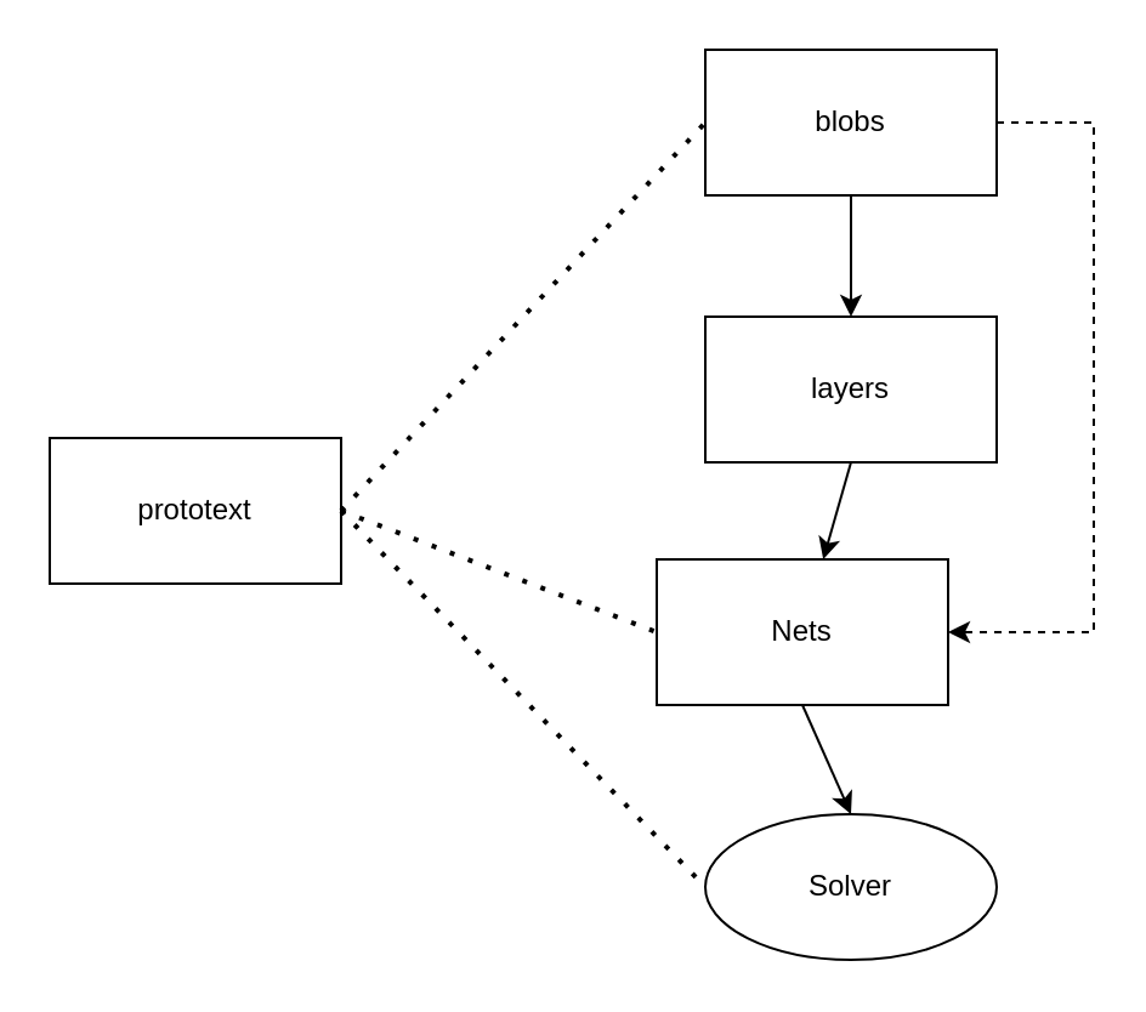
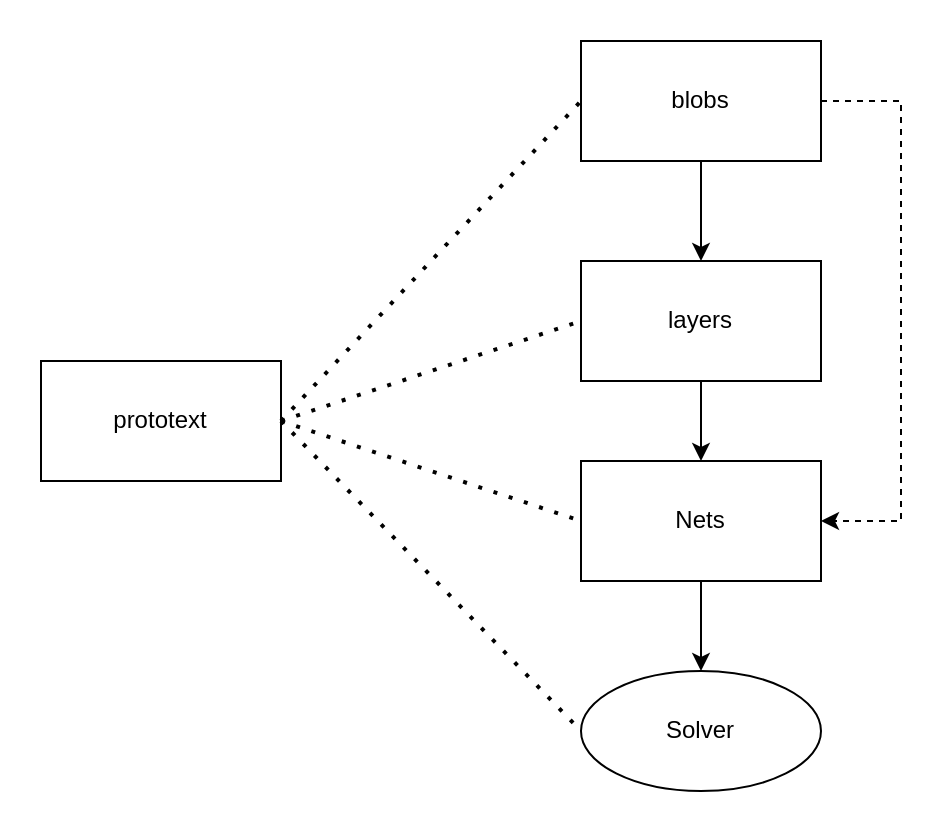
  <mxCell id="0" />
  <mxCell id="1" parent="0" />
  <mxCell id="2" value="prototext" style="rounded=0;whiteSpace=wrap;html=1;" vertex="1" parent="1"><mxGeometry x="20" y="180" width="120" height="60" as="geometry" /></mxCell>
  <mxCell id="3" value="blobs" style="rounded=0;whiteSpace=wrap;html=1;" vertex="1" parent="1"><mxGeometry x="290" y="20" width="120" height="60" as="geometry" /></mxCell>
  <mxCell id="4" value="layers&lt;br&gt;" style="rounded=0;whiteSpace=wrap;html=1;" vertex="1" parent="1"><mxGeometry x="290" y="130" width="120" height="60" as="geometry" /></mxCell>
- <mxCell id="5" value="Nets" style="rounded=0;whiteSpace=wrap;html=1;" vertex="1" parent="1"><mxGeometry x="270" y="230" width="120" height="60" as="geometry" /></mxCell>
+ <mxCell id="5" value="Nets" style="rounded=0;whiteSpace=wrap;html=1;" vertex="1" parent="1"><mxGeometry x="290" y="230" width="120" height="60" as="geometry" /></mxCell>
  <mxCell id="6" value="Solver" style="ellipse;whiteSpace=wrap;html=1;" vertex="1" parent="1"><mxGeometry x="290" y="335" width="120" height="60" as="geometry" /></mxCell>
  <mxCell id="7" value="" style="endArrow=classic;html=1;rounded=0;exitX=0.5;exitY=1;exitDx=0;exitDy=0;entryX=0.5;entryY=0;entryDx=0;entryDy=0;" edge="1" parent="1" source="3" target="4"><mxGeometry width="50" height="50" relative="1" as="geometry"><mxPoint x="160" y="200" as="sourcePoint" /><mxPoint x="210" y="150" as="targetPoint" /></mxGeometry></mxCell>
  <mxCell id="8" value="" style="endArrow=classic;html=1;rounded=0;exitX=0.5;exitY=1;exitDx=0;exitDy=0;" edge="1" parent="1" source="4" target="5"><mxGeometry width="50" height="50" relative="1" as="geometry"><mxPoint x="500" y="250" as="sourcePoint" /><mxPoint x="550" y="200" as="targetPoint" /></mxGeometry></mxCell>
  <mxCell id="9" value="" style="endArrow=classic;html=1;rounded=0;exitX=0.5;exitY=1;exitDx=0;exitDy=0;entryX=0.5;entryY=0;entryDx=0;entryDy=0;" edge="1" parent="1" source="5" target="6"><mxGeometry width="50" height="50" relative="1" as="geometry"><mxPoint x="450" y="320" as="sourcePoint" /><mxPoint x="500" y="270" as="targetPoint" /></mxGeometry></mxCell>
  <mxCell id="10" value="" style="endArrow=none;dashed=1;html=1;dashPattern=1 3;strokeWidth=2;rounded=0;exitX=1;exitY=0.5;exitDx=0;exitDy=0;entryX=0;entryY=0.5;entryDx=0;entryDy=0;" edge="1" parent="1" source="2" target="3"><mxGeometry width="50" height="50" relative="1" as="geometry"><mxPoint x="200" y="280" as="sourcePoint" /><mxPoint x="250" y="230" as="targetPoint" /></mxGeometry></mxCell>
+ <mxCell id="11" value="" style="endArrow=none;dashed=1;html=1;dashPattern=1 3;strokeWidth=2;rounded=0;exitX=1;exitY=0.5;exitDx=0;exitDy=0;entryX=0;entryY=0.5;entryDx=0;entryDy=0;" edge="1" parent="1" source="2" target="4"><mxGeometry width="50" height="50" relative="1" as="geometry"><mxPoint x="200" y="250" as="sourcePoint" /><mxPoint x="250" y="200" as="targetPoint" /></mxGeometry></mxCell>
  <mxCell id="12" value="" style="endArrow=none;dashed=1;html=1;dashPattern=1 3;strokeWidth=2;rounded=0;entryX=0;entryY=0.5;entryDx=0;entryDy=0;" edge="1" parent="1" target="5"><mxGeometry width="50" height="50" relative="1" as="geometry"><mxPoint x="140" y="210" as="sourcePoint" /><mxPoint x="240" y="240" as="targetPoint" /></mxGeometry></mxCell>
  <mxCell id="13" value="" style="endArrow=none;dashed=1;html=1;dashPattern=1 3;strokeWidth=2;rounded=0;entryX=0;entryY=0.5;entryDx=0;entryDy=0;" edge="1" parent="1" target="6"><mxGeometry width="50" height="50" relative="1" as="geometry"><mxPoint x="140" y="210" as="sourcePoint" /><mxPoint x="180" y="330" as="targetPoint" /></mxGeometry></mxCell>
  <mxCell id="14" value="" style="endArrow=classic;html=1;rounded=0;exitX=1;exitY=0.5;exitDx=0;exitDy=0;entryX=1;entryY=0.5;entryDx=0;entryDy=0;dashed=1;" edge="1" parent="1" source="3" target="5"><mxGeometry width="50" height="50" relative="1" as="geometry"><mxPoint x="500" y="150" as="sourcePoint" /><mxPoint x="550" y="100" as="targetPoint" /><Array as="points"><mxPoint x="450" y="50" /><mxPoint x="450" y="260" /></Array></mxGeometry></mxCell>
